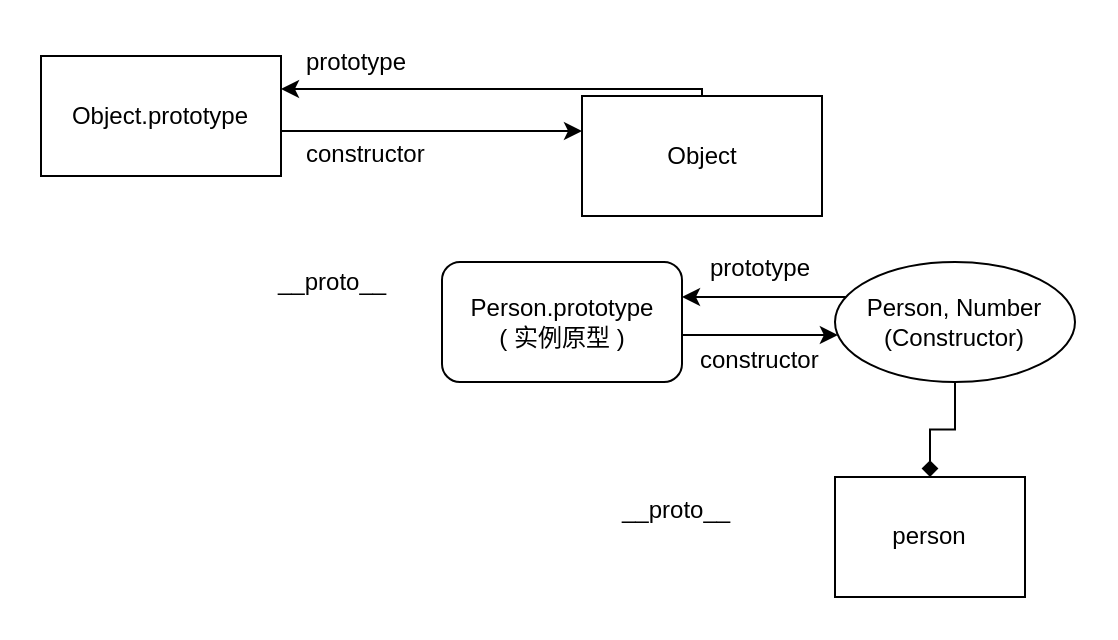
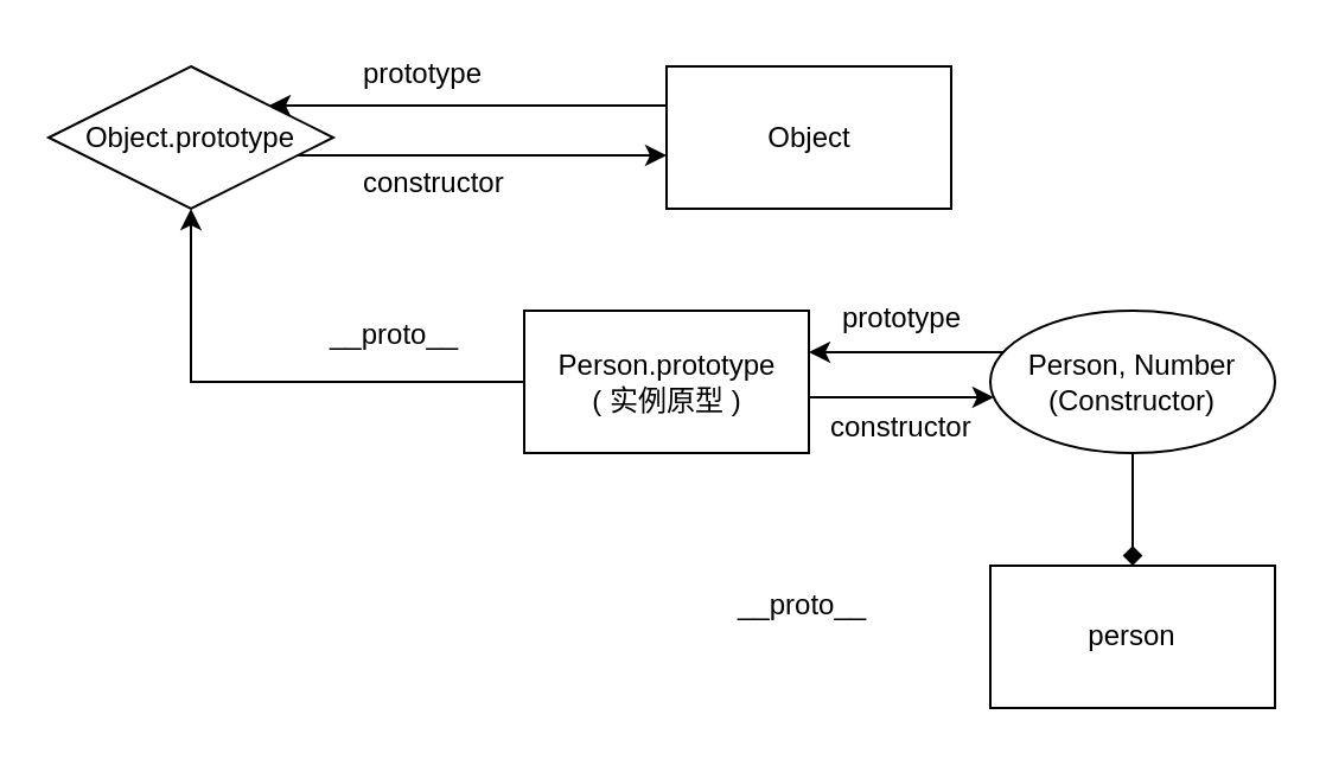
  <mxCell id="0" />
  <mxCell id="1" parent="0" />
  <mxCell id="2" value="" style="edgeStyle=orthogonalEdgeStyle;rounded=0;html=1;jettySize=auto;orthogonalLoop=1;endArrow=diamond;" parent="1" source="4" target="12" edge="1"><mxGeometry relative="1" as="geometry" /></mxCell>
  <mxCell id="3" value="" style="edgeStyle=orthogonalEdgeStyle;rounded=0;html=1;jettySize=auto;orthogonalLoop=1;" parent="1" source="4" target="7" edge="1"><mxGeometry relative="1" as="geometry"><Array as="points"><mxPoint x="371" y="148" /><mxPoint x="371" y="148" /></Array></mxGeometry></mxCell>
  <mxCell id="4" value="Person, Number&lt;br&gt;(&lt;span&gt;Constructor&lt;/span&gt;)" style="ellipse;whiteSpace=wrap;html=1;gradientColor=none;" parent="1" vertex="1"><mxGeometry x="417" y="130.5" width="120" height="60" as="geometry" /></mxCell>
  <mxCell id="5" value="" style="edgeStyle=orthogonalEdgeStyle;rounded=0;html=1;jettySize=auto;orthogonalLoop=1;" parent="1" source="7" target="4" edge="1"><mxGeometry relative="1" as="geometry"><Array as="points"><mxPoint x="393" y="167" /><mxPoint x="393" y="167" /></Array></mxGeometry></mxCell>
- <mxCell id="7" value="Person.prototype&lt;br&gt;( 实例原型&amp;nbsp;)&lt;br&gt;" style="whiteSpace=wrap;html=1;gradientColor=none;rounded=1;" parent="1" vertex="1"><mxGeometry x="220.5" y="130.5" width="120" height="60" as="geometry" /></mxCell>
+ <mxCell id="6" value="" style="edgeStyle=orthogonalEdgeStyle;rounded=0;html=1;jettySize=auto;orthogonalLoop=1;" parent="1" source="7" target="9" edge="1"><mxGeometry relative="1" as="geometry" /></mxCell>
+ <mxCell id="7" value="Person.prototype&lt;br&gt;( 实例原型&amp;nbsp;)&lt;br&gt;" style="rounded=0;whiteSpace=wrap;html=1;gradientColor=none;" parent="1" vertex="1"><mxGeometry x="220.5" y="130.5" width="120" height="60" as="geometry" /></mxCell>
  <mxCell id="8" value="" style="edgeStyle=orthogonalEdgeStyle;rounded=0;html=1;jettySize=auto;orthogonalLoop=1;" parent="1" source="9" target="11" edge="1"><mxGeometry relative="1" as="geometry"><Array as="points"><mxPoint x="186" y="65" /><mxPoint x="186" y="65" /></Array></mxGeometry></mxCell>
- <mxCell id="9" value="Object.prototype" style="rounded=0;whiteSpace=wrap;html=1;gradientColor=none;" parent="1" vertex="1"><mxGeometry x="20" y="27.5" width="120" height="60" as="geometry" /></mxCell>
+ <mxCell id="9" value="Object.prototype" style="rhombus;whiteSpace=wrap;html=1;gradientColor=none;" parent="1" vertex="1"><mxGeometry x="20" y="27.5" width="120" height="60" as="geometry" /></mxCell>
  <mxCell id="10" value="" style="edgeStyle=orthogonalEdgeStyle;rounded=0;html=1;jettySize=auto;orthogonalLoop=1;" parent="1" source="11" target="9" edge="1"><mxGeometry relative="1" as="geometry"><Array as="points"><mxPoint x="190" y="44" /><mxPoint x="190" y="44" /></Array></mxGeometry></mxCell>
- <mxCell id="11" value="Object&lt;br&gt;" style="rounded=0;whiteSpace=wrap;html=1;gradientColor=none;" parent="1" vertex="1"><mxGeometry x="290.5" y="47.5" width="120" height="60" as="geometry" /></mxCell>
- <mxCell id="12" value="person" style="rounded=0;whiteSpace=wrap;html=1;gradientColor=none;" parent="1" vertex="1"><mxGeometry x="417" y="238" width="95" height="60" as="geometry" /></mxCell>
+ <mxCell id="11" value="Object&lt;br&gt;" style="rounded=0;whiteSpace=wrap;html=1;gradientColor=none;" parent="1" vertex="1"><mxGeometry x="280.5" y="27.5" width="120" height="60" as="geometry" /></mxCell>
+ <mxCell id="12" value="person" style="rounded=0;whiteSpace=wrap;html=1;gradientColor=none;" parent="1" vertex="1"><mxGeometry x="417" y="238" width="120" height="60" as="geometry" /></mxCell>
  <mxCell id="13" value="prototype" style="text;html=1;resizable=0;points=[];autosize=1;align=left;verticalAlign=top;spacingTop=-4;rounded=0;" parent="1" vertex="1"><mxGeometry x="352.5" y="123.5" width="60" height="14" as="geometry" /></mxCell>
  <mxCell id="14" value="constructor&lt;br&gt;" style="text;html=1;resizable=0;points=[];autosize=1;align=left;verticalAlign=top;spacingTop=-4;rounded=0;" parent="1" vertex="1"><mxGeometry x="348" y="169.5" width="69" height="14" as="geometry" /></mxCell>
  <mxCell id="15" value="" style="group;rounded=0;" parent="1" vertex="1" connectable="0"><mxGeometry x="308.5" y="245" width="64" height="28" as="geometry" /></mxCell>
  <mxCell id="16" value="__proto__&lt;br&gt;&lt;br&gt;" style="text;html=1;resizable=0;points=[];autosize=1;align=left;verticalAlign=top;spacingTop=-4;rounded=0;" parent="15" vertex="1"><mxGeometry width="64" height="28" as="geometry" /></mxCell>
  <mxCell id="17" value="" style="group;rounded=0;" parent="1" vertex="1" connectable="0"><mxGeometry x="136.5" y="130.5" width="64" height="28" as="geometry" /></mxCell>
  <mxCell id="18" value="__proto__&lt;br&gt;&lt;br&gt;" style="text;html=1;resizable=0;points=[];autosize=1;align=left;verticalAlign=top;spacingTop=-4;rounded=0;" parent="17" vertex="1"><mxGeometry width="64" height="28" as="geometry" /></mxCell>
  <mxCell id="19" value="prototype" style="text;html=1;resizable=0;points=[];autosize=1;align=left;verticalAlign=top;spacingTop=-4;rounded=0;" parent="1" vertex="1"><mxGeometry x="150.5" y="20.5" width="60" height="14" as="geometry" /></mxCell>
  <mxCell id="20" value="constructor&lt;br&gt;" style="text;html=1;resizable=0;points=[];autosize=1;align=left;verticalAlign=top;spacingTop=-4;rounded=0;" parent="1" vertex="1"><mxGeometry x="150.5" y="66.5" width="69" height="14" as="geometry" /></mxCell>
